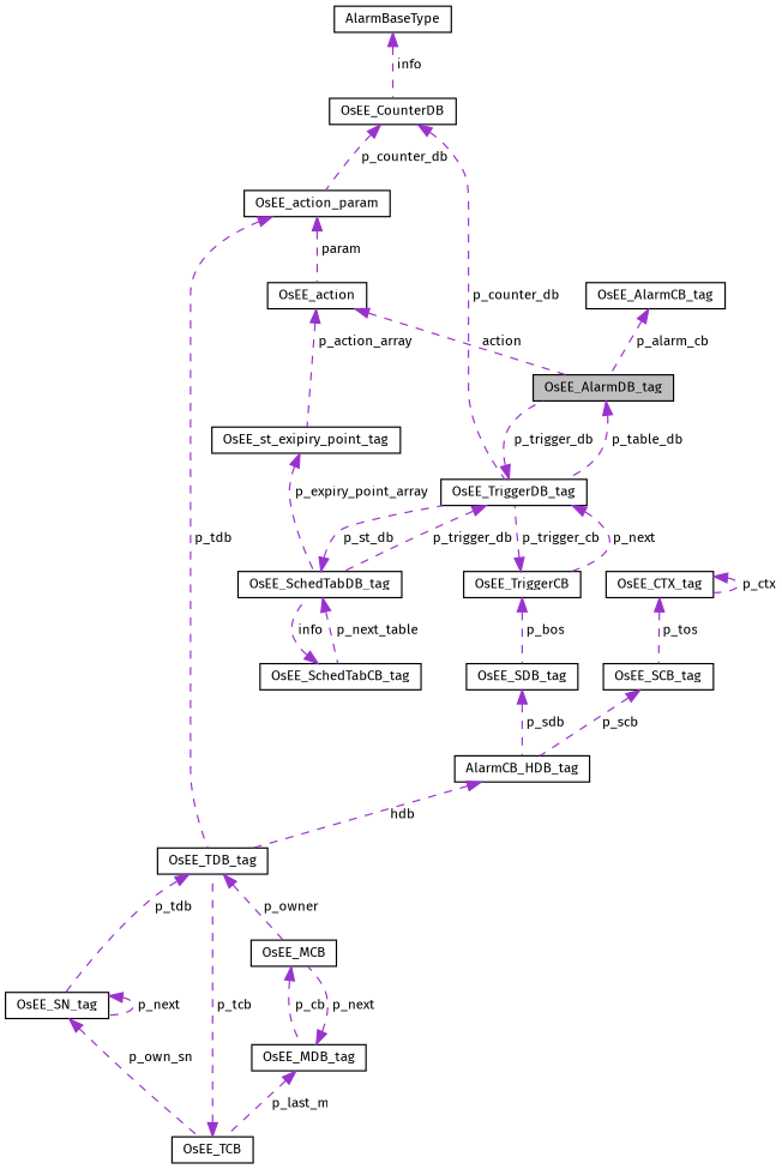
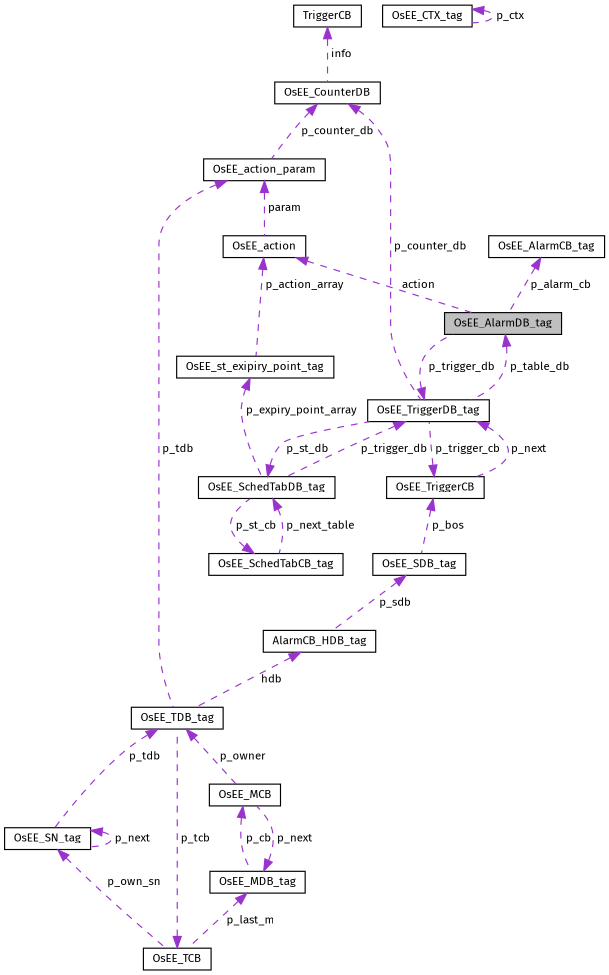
  digraph {
    fontname="Fira Sans"
    node [color=black fillcolor=white fontname="Fira Sans" fontsize=10 shape=record style=filled]
    edge [color=darkorchid3 dir=back fontname="Fira Sans" fontsize=10 labelfontname=Helvetica labelfontsize=10 style=dashed]
    n1 [fillcolor=grey75 fontcolor=black height=0.2 label=OsEE_AlarmDB_tag width=0.4]
    n2 [height=0.2 label=OsEE_TriggerDB_tag width=0.4]
    n3 [height=0.2 label=OsEE_TriggerCB width=0.4]
    n4 [height=0.2 label=OsEE_SchedTabDB_tag width=0.4]
    n5 [height=0.2 label=OsEE_SDB_tag width=0.4]
    n6 [height=0.2 label=OsEE_SchedTabCB_tag width=0.4]
    n7 [height=0.2 label=OsEE_st_exipiry_point_tag width=0.4]
    n8 [height=0.2 label=OsEE_action width=0.4]
    n9 [height=0.2 label=OsEE_action_param width=0.4]
    n10 [height=0.2 label=OsEE_TDB_tag width=0.4]
    n11 [height=0.2 label=OsEE_SN_tag width=0.4]
    n12 [height=0.2 label=OsEE_MCB width=0.4]
    n13 [height=0.2 label=OsEE_TCB width=0.4]
    n14 [height=0.2 label=OsEE_MDB_tag width=0.4]
    n15 [height=0.2 label=AlarmCB_HDB_tag width=0.4]
-   n16 [height=0.2 label=OsEE_SCB_tag width=0.4]
    n17 [height=0.2 label=OsEE_CTX_tag width=0.4]
    n18 [height=0.2 label=OsEE_CounterDB width=0.4]
-   n19 [height=0.2 label=AlarmBaseType width=0.4]
+   n19 [height=0.2 label=TriggerCB width=0.4]
    n20 [height=0.2 label=OsEE_AlarmCB_tag width=0.4]
    n1 -> n2 [label=" p_table_db"]
    n2 -> n1 [label=" p_trigger_db"]
    n2 -> n3 [label=" p_next"]
    n2 -> n4 [label=" p_trigger_db"]
    n3 -> n2 [label=" p_trigger_cb"]
    n3 -> n5 [label=" p_bos"]
    n4 -> n2 [label=" p_st_db"]
    n4 -> n6 [label=" p_next_table"]
    n5 -> n15 [label=" p_sdb"]
-   n6 -> n4 [label=" info"]
+   n6 -> n4 [label=" p_st_cb"]
    n7 -> n4 [label=" p_expiry_point_array"]
    n8 -> n1 [label=" action"]
    n8 -> n7 [label=" p_action_array"]
    n9 -> n8 [label=" param"]
    n9 -> n10 [label=" p_tdb"]
    n10 -> n11 [label=" p_tdb"]
    n10 -> n12 [label=" p_owner"]
    n11 -> n11 [label=" p_next"]
    n11 -> n13 [label=" p_own_sn"]
    n12 -> n14 [label=" p_cb"]
    n13 -> n10 [label=" p_tcb"]
    n14 -> n12 [label=" p_next"]
    n14 -> n13 [label=" p_last_m"]
    n15 -> n10 [label=" hdb"]
-   n16 -> n15 [label=" p_scb"]
-   n17 -> n16 [label=" p_tos"]
    n17 -> n17 [label=" p_ctx"]
    n18 -> n2 [label=" p_counter_db"]
    n18 -> n9 [label=" p_counter_db"]
    n19 -> n18 [label=" info"]
    n20 -> n1 [label=" p_alarm_cb"]
  }
